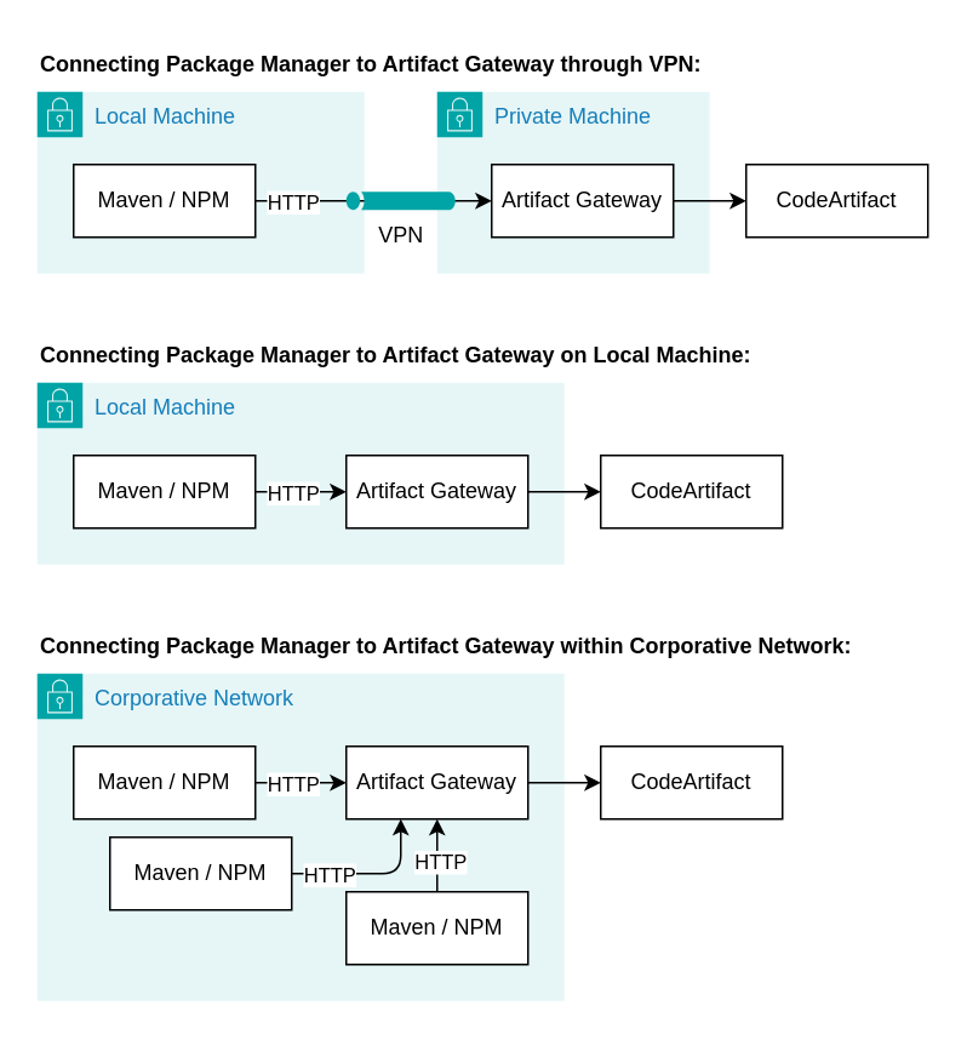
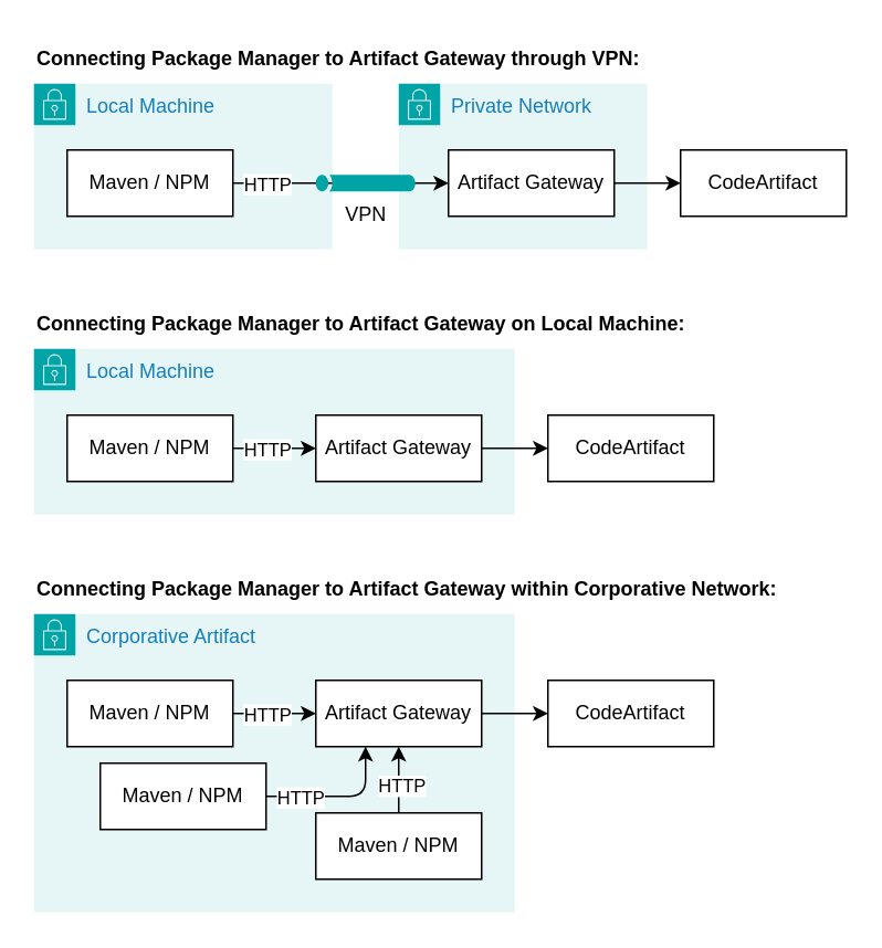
  <mxCell id="0" />
  <mxCell id="1" parent="0" />
  <mxCell id="2" value="Local Machine" style="points=[[0,0],[0.25,0],[0.5,0],[0.75,0],[1,0],[1,0.25],[1,0.5],[1,0.75],[1,1],[0.75,1],[0.5,1],[0.25,1],[0,1],[0,0.75],[0,0.5],[0,0.25]];outlineConnect=0;gradientColor=none;html=1;whiteSpace=wrap;fontSize=12;fontStyle=0;container=0;pointerEvents=0;collapsible=0;recursiveResize=0;shape=mxgraph.aws4.group;grIcon=mxgraph.aws4.group_security_group;grStroke=0;strokeColor=#00A4A6;fillColor=#E6F6F7;verticalAlign=top;align=left;spacingLeft=30;fontColor=#147EBA;dashed=0;" parent="1" vertex="1"><mxGeometry x="20" y="210" width="290" height="100" as="geometry" /></mxCell>
- <mxCell id="3" value="Private Machine" style="points=[[0,0],[0.25,0],[0.5,0],[0.75,0],[1,0],[1,0.25],[1,0.5],[1,0.75],[1,1],[0.75,1],[0.5,1],[0.25,1],[0,1],[0,0.75],[0,0.5],[0,0.25]];outlineConnect=0;gradientColor=none;html=1;whiteSpace=wrap;fontSize=12;fontStyle=0;container=0;pointerEvents=0;collapsible=0;recursiveResize=0;shape=mxgraph.aws4.group;grIcon=mxgraph.aws4.group_security_group;grStroke=0;strokeColor=#00A4A6;fillColor=#E6F6F7;verticalAlign=top;align=left;spacingLeft=30;fontColor=#147EBA;dashed=0;" parent="1" vertex="1"><mxGeometry x="240" y="50" width="150" height="100" as="geometry" /></mxCell>
+ <mxCell id="3" value="Private Network" style="points=[[0,0],[0.25,0],[0.5,0],[0.75,0],[1,0],[1,0.25],[1,0.5],[1,0.75],[1,1],[0.75,1],[0.5,1],[0.25,1],[0,1],[0,0.75],[0,0.5],[0,0.25]];outlineConnect=0;gradientColor=none;html=1;whiteSpace=wrap;fontSize=12;fontStyle=0;container=0;pointerEvents=0;collapsible=0;recursiveResize=0;shape=mxgraph.aws4.group;grIcon=mxgraph.aws4.group_security_group;grStroke=0;strokeColor=#00A4A6;fillColor=#E6F6F7;verticalAlign=top;align=left;spacingLeft=30;fontColor=#147EBA;dashed=0;" parent="1" vertex="1"><mxGeometry x="240" y="50" width="150" height="100" as="geometry" /></mxCell>
  <mxCell id="4" value="Local Machine" style="points=[[0,0],[0.25,0],[0.5,0],[0.75,0],[1,0],[1,0.25],[1,0.5],[1,0.75],[1,1],[0.75,1],[0.5,1],[0.25,1],[0,1],[0,0.75],[0,0.5],[0,0.25]];outlineConnect=0;gradientColor=none;html=1;whiteSpace=wrap;fontSize=12;fontStyle=0;container=0;pointerEvents=0;collapsible=0;recursiveResize=0;shape=mxgraph.aws4.group;grIcon=mxgraph.aws4.group_security_group;grStroke=0;strokeColor=#00A4A6;fillColor=#E6F6F7;verticalAlign=top;align=left;spacingLeft=30;fontColor=#147EBA;dashed=0;" parent="1" vertex="1"><mxGeometry x="20" y="50" width="180" height="100" as="geometry" /></mxCell>
  <mxCell id="5" style="edgeStyle=orthogonalEdgeStyle;rounded=0;orthogonalLoop=1;jettySize=auto;html=1;" parent="1" source="24" target="26" edge="1"><mxGeometry relative="1" as="geometry"><mxPoint x="190" y="100" as="targetPoint" /></mxGeometry></mxCell>
  <mxCell id="6" value="HTTP" style="edgeLabel;html=1;align=center;verticalAlign=middle;resizable=0;points=[];" parent="5" vertex="1" connectable="0"><mxGeometry x="-0.397" relative="1" as="geometry"><mxPoint x="-19" as="offset" /></mxGeometry></mxCell>
  <mxCell id="7" value="VPN" style="sketch=0;pointerEvents=1;shadow=0;dashed=0;html=1;strokeColor=none;fillColor=#00a4a6;labelPosition=center;verticalLabelPosition=bottom;verticalAlign=top;outlineConnect=0;align=center;shape=mxgraph.office.servers.tunnel_straight;" parent="1" vertex="1"><mxGeometry x="190" y="105" width="60" height="10" as="geometry" /></mxCell>
- <mxCell id="8" value="Corporative Network" style="points=[[0,0],[0.25,0],[0.5,0],[0.75,0],[1,0],[1,0.25],[1,0.5],[1,0.75],[1,1],[0.75,1],[0.5,1],[0.25,1],[0,1],[0,0.75],[0,0.5],[0,0.25]];outlineConnect=0;gradientColor=none;html=1;whiteSpace=wrap;fontSize=12;fontStyle=0;container=1;pointerEvents=0;collapsible=0;recursiveResize=0;shape=mxgraph.aws4.group;grIcon=mxgraph.aws4.group_security_group;grStroke=0;strokeColor=#00A4A6;fillColor=#E6F6F7;verticalAlign=top;align=left;spacingLeft=30;fontColor=#147EBA;dashed=0;" parent="1" vertex="1"><mxGeometry x="20" y="370" width="290" height="180" as="geometry" /></mxCell>
+ <mxCell id="8" value="Corporative Artifact" style="points=[[0,0],[0.25,0],[0.5,0],[0.75,0],[1,0],[1,0.25],[1,0.5],[1,0.75],[1,1],[0.75,1],[0.5,1],[0.25,1],[0,1],[0,0.75],[0,0.5],[0,0.25]];outlineConnect=0;gradientColor=none;html=1;whiteSpace=wrap;fontSize=12;fontStyle=0;container=1;pointerEvents=0;collapsible=0;recursiveResize=0;shape=mxgraph.aws4.group;grIcon=mxgraph.aws4.group_security_group;grStroke=0;strokeColor=#00A4A6;fillColor=#E6F6F7;verticalAlign=top;align=left;spacingLeft=30;fontColor=#147EBA;dashed=0;" parent="1" vertex="1"><mxGeometry x="20" y="370" width="290" height="180" as="geometry" /></mxCell>
  <mxCell id="9" style="edgeStyle=orthogonalEdgeStyle;rounded=0;orthogonalLoop=1;jettySize=auto;html=1;" parent="8" source="10" target="11" edge="1"><mxGeometry relative="1" as="geometry" /></mxCell>
  <mxCell id="10" value="Artifact Gateway" style="rounded=0;whiteSpace=wrap;html=1;" parent="8" vertex="1"><mxGeometry x="170" y="40" width="100" height="40" as="geometry" /></mxCell>
  <mxCell id="11" value="CodeArtifact" style="rounded=0;whiteSpace=wrap;html=1;" parent="8" vertex="1"><mxGeometry x="310" y="40" width="100" height="40" as="geometry" /></mxCell>
  <mxCell id="12" value="Maven / NPM" style="rounded=0;whiteSpace=wrap;html=1;" parent="8" vertex="1"><mxGeometry x="20" y="40" width="100" height="40" as="geometry" /></mxCell>
  <mxCell id="13" style="edgeStyle=orthogonalEdgeStyle;rounded=0;orthogonalLoop=1;jettySize=auto;html=1;" parent="8" source="12" target="10" edge="1"><mxGeometry relative="1" as="geometry"><mxPoint x="-100" y="70" as="sourcePoint" /><mxPoint x="-50" y="70" as="targetPoint" /></mxGeometry></mxCell>
  <mxCell id="14" value="HTTP" style="edgeLabel;html=1;align=center;verticalAlign=middle;resizable=0;points=[];" parent="13" vertex="1" connectable="0"><mxGeometry x="-0.397" relative="1" as="geometry"><mxPoint x="5" as="offset" /></mxGeometry></mxCell>
  <mxCell id="15" style="edgeStyle=orthogonalEdgeStyle;rounded=1;orthogonalLoop=1;jettySize=auto;html=1;curved=0;" parent="8" source="17" target="10" edge="1"><mxGeometry relative="1" as="geometry"><Array as="points"><mxPoint x="200" y="110" /></Array></mxGeometry></mxCell>
  <mxCell id="16" value="HTTP" style="edgeLabel;html=1;align=center;verticalAlign=middle;resizable=0;points=[];" parent="15" vertex="1" connectable="0"><mxGeometry x="-0.653" relative="1" as="geometry"><mxPoint x="4" as="offset" /></mxGeometry></mxCell>
  <mxCell id="17" value="Maven / NPM" style="rounded=0;whiteSpace=wrap;html=1;" parent="8" vertex="1"><mxGeometry x="40" y="90" width="100" height="40" as="geometry" /></mxCell>
  <mxCell id="18" style="edgeStyle=orthogonalEdgeStyle;rounded=0;orthogonalLoop=1;jettySize=auto;html=1;" parent="8" source="20" target="10" edge="1"><mxGeometry relative="1" as="geometry" /></mxCell>
  <mxCell id="19" value="HTTP" style="edgeLabel;html=1;align=center;verticalAlign=middle;resizable=0;points=[];" parent="18" vertex="1" connectable="0"><mxGeometry x="-0.148" y="-1" relative="1" as="geometry"><mxPoint as="offset" /></mxGeometry></mxCell>
  <mxCell id="20" value="Maven / NPM" style="rounded=0;whiteSpace=wrap;html=1;" parent="8" vertex="1"><mxGeometry x="170" y="120" width="100" height="40" as="geometry" /></mxCell>
  <mxCell id="21" value="Connecting Package Manager to Artifact Gateway through VPN:" style="text;html=1;align=left;verticalAlign=middle;whiteSpace=wrap;rounded=0;fontStyle=1" parent="1" vertex="1"><mxGeometry x="20" y="20" width="430" height="30" as="geometry" /></mxCell>
  <mxCell id="22" value="Connecting Package Manager to Artifact Gateway on Local Machine:" style="text;html=1;align=left;verticalAlign=middle;whiteSpace=wrap;rounded=0;fontStyle=1" parent="1" vertex="1"><mxGeometry x="20" y="180" width="430" height="30" as="geometry" /></mxCell>
  <mxCell id="23" value="Connecting Package Manager to Artifact Gateway within Corporative Network:" style="text;html=1;align=left;verticalAlign=middle;whiteSpace=wrap;rounded=0;fontStyle=1" parent="1" vertex="1"><mxGeometry x="20" y="340" width="470" height="30" as="geometry" /></mxCell>
  <mxCell id="24" value="Maven / NPM" style="rounded=0;whiteSpace=wrap;html=1;" parent="1" vertex="1"><mxGeometry x="40" y="90" width="100" height="40" as="geometry" /></mxCell>
  <mxCell id="25" style="edgeStyle=orthogonalEdgeStyle;rounded=0;orthogonalLoop=1;jettySize=auto;html=1;" parent="1" source="26" target="27" edge="1"><mxGeometry relative="1" as="geometry" /></mxCell>
  <mxCell id="26" value="Artifact Gateway" style="rounded=0;whiteSpace=wrap;html=1;" parent="1" vertex="1"><mxGeometry x="270" y="90" width="100" height="40" as="geometry" /></mxCell>
  <mxCell id="27" value="CodeArtifact" style="rounded=0;whiteSpace=wrap;html=1;" parent="1" vertex="1"><mxGeometry x="410" y="90" width="100" height="40" as="geometry" /></mxCell>
  <mxCell id="28" value="Maven / NPM" style="rounded=0;whiteSpace=wrap;html=1;" parent="1" vertex="1"><mxGeometry x="40" y="250" width="100" height="40" as="geometry" /></mxCell>
  <mxCell id="29" style="edgeStyle=orthogonalEdgeStyle;rounded=0;orthogonalLoop=1;jettySize=auto;html=1;" parent="1" source="30" target="33" edge="1"><mxGeometry relative="1" as="geometry" /></mxCell>
  <mxCell id="30" value="Artifact Gateway" style="rounded=0;whiteSpace=wrap;html=1;" parent="1" vertex="1"><mxGeometry x="190" y="250" width="100" height="40" as="geometry" /></mxCell>
  <mxCell id="31" style="edgeStyle=orthogonalEdgeStyle;rounded=0;orthogonalLoop=1;jettySize=auto;html=1;" parent="1" source="28" target="30" edge="1"><mxGeometry relative="1" as="geometry"><mxPoint x="280" y="250" as="targetPoint" /></mxGeometry></mxCell>
  <mxCell id="32" value="HTTP" style="edgeLabel;html=1;align=center;verticalAlign=middle;resizable=0;points=[];" parent="31" vertex="1" connectable="0"><mxGeometry x="-0.397" relative="1" as="geometry"><mxPoint x="5" as="offset" /></mxGeometry></mxCell>
  <mxCell id="33" value="CodeArtifact" style="rounded=0;whiteSpace=wrap;html=1;" parent="1" vertex="1"><mxGeometry x="330" y="250" width="100" height="40" as="geometry" /></mxCell>
